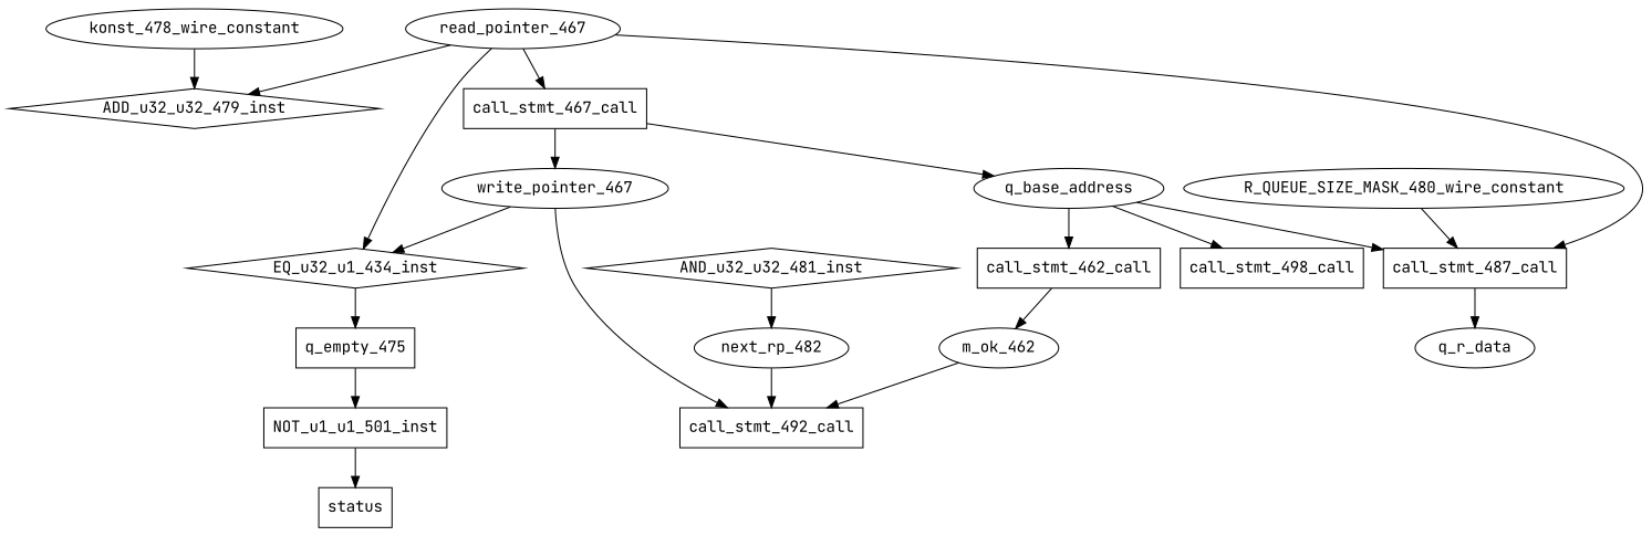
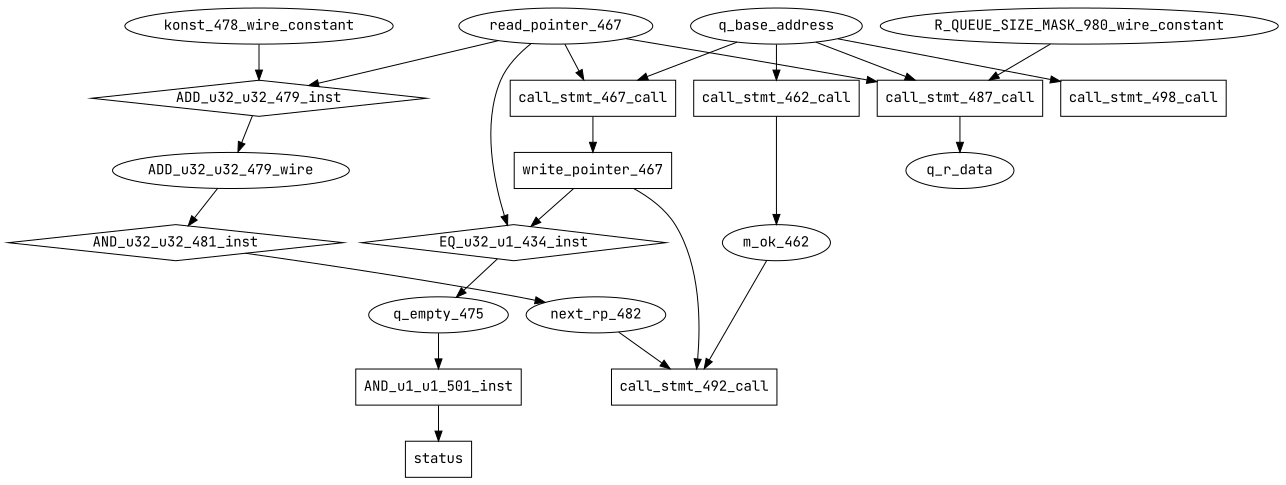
  digraph {
    fontname="JetBrains Mono"
    node [fontname="JetBrains Mono" shape=ellipse]
    edge [fontname="JetBrains Mono"]
    AND_u32_u32_481_inst [shape=diamond]
+   ADD_u32_u32_479_wire
    next_rp_482
    call_stmt_487_call [shape=rectangle]
-   R_QUEUE_SIZE_MASK_480_wire_constant
+   R_QUEUE_SIZE_MASK_480_wire_constant [label=R_QUEUE_SIZE_MASK_980_wire_constant]
    ADD_u32_u32_479_inst [shape=diamond]
    konst_478_wire_constant
    call_stmt_492_call [shape=rectangle]
    m_ok_462
-   NOT_u1_u1_501_inst [shape=rectangle]
-   q_empty_475 [shape=box]
+   NOT_u1_u1_501_inst [shape=rectangle label=AND_u1_u1_501_inst]
+   q_empty_475
    status [shape=box]
    read_pointer_467
    n14 [label=EQ_u32_u1_434_inst shape=diamond]
    call_stmt_467_call [shape=rectangle]
    q_r_data [shape=""]
-   write_pointer_467
+   write_pointer_467 [shape=box]
    call_stmt_462_call [shape=rectangle]
    q_base_address [shape=""]
    call_stmt_498_call [shape=rectangle]
    AND_u32_u32_481_inst -> next_rp_482
+   ADD_u32_u32_479_wire -> AND_u32_u32_481_inst
    next_rp_482 -> call_stmt_492_call
    call_stmt_487_call -> q_r_data
    R_QUEUE_SIZE_MASK_480_wire_constant -> call_stmt_487_call
+   ADD_u32_u32_479_inst -> ADD_u32_u32_479_wire
    konst_478_wire_constant -> ADD_u32_u32_479_inst
    m_ok_462 -> call_stmt_492_call
    NOT_u1_u1_501_inst -> status
    q_empty_475 -> NOT_u1_u1_501_inst
    read_pointer_467 -> call_stmt_487_call
    read_pointer_467 -> ADD_u32_u32_479_inst
    read_pointer_467 -> n14
    read_pointer_467 -> call_stmt_467_call
    n14 -> q_empty_475
    call_stmt_467_call -> write_pointer_467
    write_pointer_467 -> call_stmt_492_call
    write_pointer_467 -> n14
    call_stmt_462_call -> m_ok_462
    q_base_address -> call_stmt_487_call
-   call_stmt_467_call -> q_base_address
+   q_base_address -> call_stmt_467_call
    q_base_address -> call_stmt_462_call
    q_base_address -> call_stmt_498_call
  }
